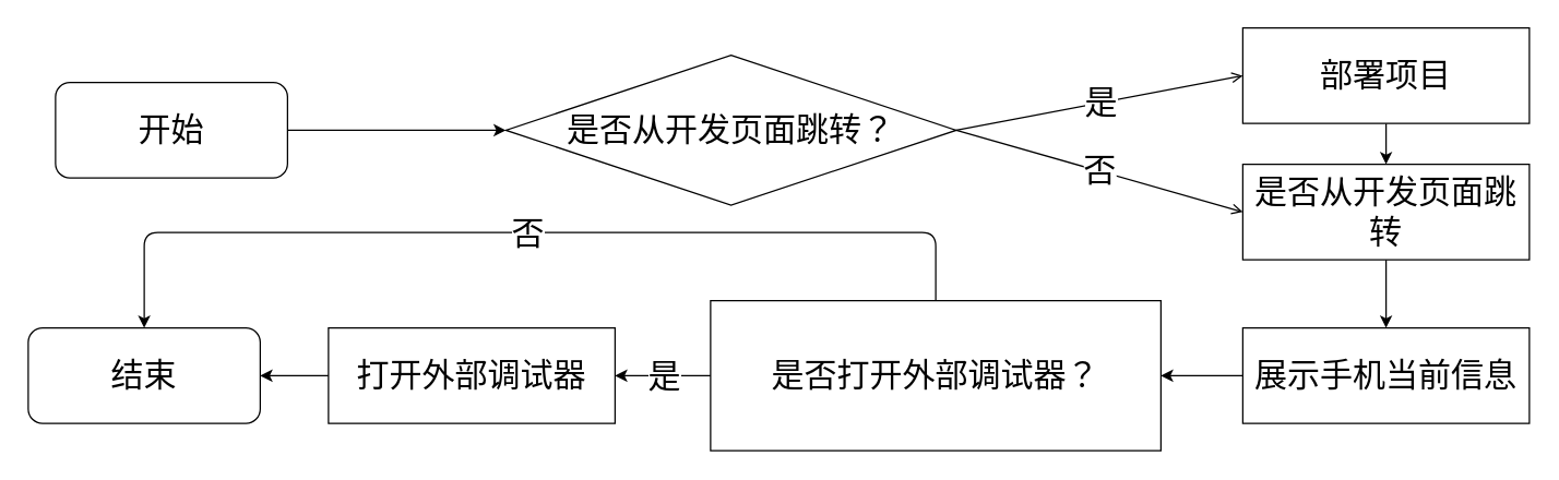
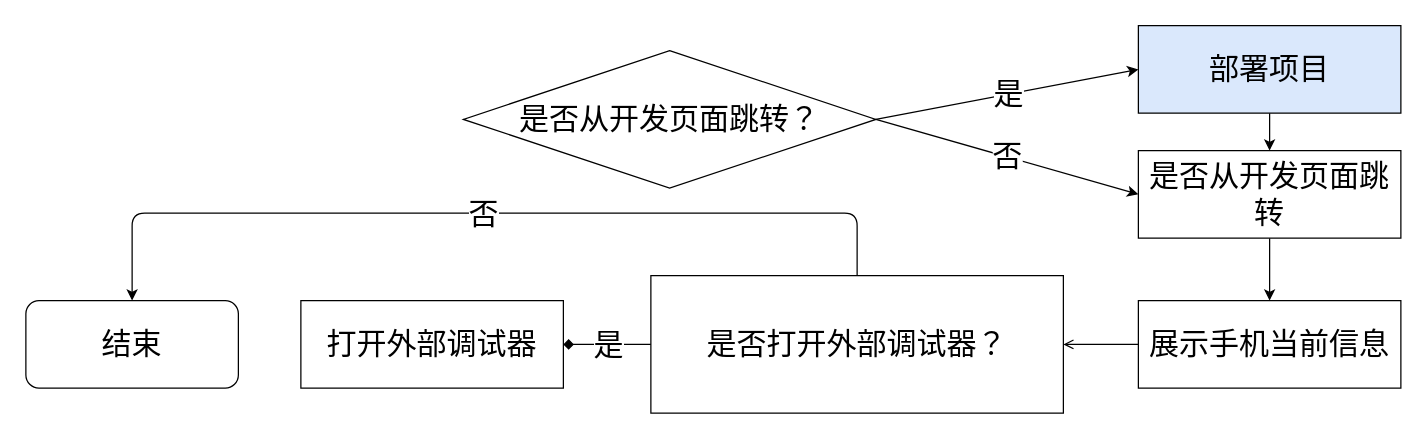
  <mxCell id="0" />
  <mxCell id="1" parent="0" />
- <mxCell id="2" style="edgeStyle=none;html=1;exitX=1;exitY=0.5;exitDx=0;exitDy=0;entryX=0;entryY=0.5;entryDx=0;entryDy=0;fontSize=24;" edge="1" parent="1" source="3" target="4"><mxGeometry relative="1" as="geometry" /></mxCell>
- <mxCell id="3" value="&lt;font style=&quot;font-size: 24px;&quot;&gt;开始&lt;/font&gt;" style="rounded=1;whiteSpace=wrap;html=1;" vertex="1" parent="1"><mxGeometry x="40" y="60" width="170" height="70" as="geometry" /></mxCell>
  <mxCell id="4" value="是否从开发页面跳转？" style="rhombus;whiteSpace=wrap;html=1;fontSize=24;" vertex="1" parent="1"><mxGeometry x="370" y="40" width="330" height="110" as="geometry" /></mxCell>
  <mxCell id="5" style="edgeStyle=none;html=1;exitX=0.5;exitY=1;exitDx=0;exitDy=0;entryX=0.5;entryY=0;entryDx=0;entryDy=0;fontSize=24;" edge="1" parent="1" source="6" target="8"><mxGeometry relative="1" as="geometry" /></mxCell>
- <mxCell id="6" value="部署项目" style="rounded=0;whiteSpace=wrap;html=1;fontSize=24;" vertex="1" parent="1"><mxGeometry x="910" y="20" width="210" height="70" as="geometry" /></mxCell>
+ <mxCell id="6" value="部署项目" style="rounded=0;whiteSpace=wrap;html=1;fontSize=24;fillColor=#dae8fc;" vertex="1" parent="1"><mxGeometry x="910" y="20" width="210" height="70" as="geometry" /></mxCell>
  <mxCell id="7" style="edgeStyle=none;html=1;exitX=0.5;exitY=1;exitDx=0;exitDy=0;entryX=0.5;entryY=0;entryDx=0;entryDy=0;fontSize=24;" edge="1" parent="1" source="8" target="14"><mxGeometry relative="1" as="geometry" /></mxCell>
  <mxCell id="8" value="是否从开发页面跳转" style="rounded=0;whiteSpace=wrap;html=1;fontSize=24;" vertex="1" parent="1"><mxGeometry x="910" y="120" width="210" height="70" as="geometry" /></mxCell>
- <mxCell id="9" value="s" style="endArrow=open;html=1;fontSize=24;exitX=1;exitY=0.5;exitDx=0;exitDy=0;entryX=0;entryY=0.5;entryDx=0;entryDy=0;" edge="1" parent="1" source="4" target="6"><mxGeometry relative="1" as="geometry"><mxPoint x="650" y="220" as="sourcePoint" /><mxPoint x="750" y="220" as="targetPoint" /></mxGeometry></mxCell>
+ <mxCell id="9" value="s" style="endArrow=classic;html=1;fontSize=24;exitX=1;exitY=0.5;exitDx=0;exitDy=0;entryX=0;entryY=0.5;entryDx=0;entryDy=0;" edge="1" parent="1" source="4" target="6"><mxGeometry relative="1" as="geometry"><mxPoint x="650" y="220" as="sourcePoint" /><mxPoint x="750" y="220" as="targetPoint" /></mxGeometry></mxCell>
  <mxCell id="10" value="是" style="edgeLabel;resizable=0;html=1;align=center;verticalAlign=middle;fontSize=24;" connectable="0" vertex="1" parent="9"><mxGeometry relative="1" as="geometry" /></mxCell>
- <mxCell id="11" value="" style="endArrow=open;html=1;fontSize=24;exitX=1;exitY=0.5;exitDx=0;exitDy=0;entryX=0;entryY=0.5;entryDx=0;entryDy=0;" edge="1" parent="1" source="4" target="8"><mxGeometry relative="1" as="geometry"><mxPoint x="605" y="120" as="sourcePoint" /><mxPoint x="705" y="260" as="targetPoint" /></mxGeometry></mxCell>
+ <mxCell id="11" value="" style="endArrow=classic;html=1;fontSize=24;exitX=1;exitY=0.5;exitDx=0;exitDy=0;entryX=0;entryY=0.5;entryDx=0;entryDy=0;" edge="1" parent="1" source="4" target="8"><mxGeometry relative="1" as="geometry"><mxPoint x="605" y="120" as="sourcePoint" /><mxPoint x="705" y="260" as="targetPoint" /></mxGeometry></mxCell>
  <mxCell id="12" value="否" style="edgeLabel;resizable=0;html=1;align=center;verticalAlign=middle;fontSize=24;" connectable="0" vertex="1" parent="11"><mxGeometry relative="1" as="geometry" /></mxCell>
- <mxCell id="13" style="edgeStyle=none;html=1;exitX=0;exitY=0.5;exitDx=0;exitDy=0;entryX=1;entryY=0.5;entryDx=0;entryDy=0;fontSize=24;" edge="1" parent="1" source="14" target="15"><mxGeometry relative="1" as="geometry" /></mxCell>
+ <mxCell id="13" style="edgeStyle=none;html=1;exitX=0;exitY=0.5;exitDx=0;exitDy=0;entryX=1;entryY=0.5;entryDx=0;entryDy=0;fontSize=24;endArrow=open;" edge="1" parent="1" source="14" target="15"><mxGeometry relative="1" as="geometry" /></mxCell>
  <mxCell id="14" value="展示手机当前信息" style="rounded=0;whiteSpace=wrap;html=1;fontSize=24;" vertex="1" parent="1"><mxGeometry x="910" y="240" width="210" height="70" as="geometry" /></mxCell>
  <mxCell id="15" value="是否打开外部调试器？" style="whiteSpace=wrap;html=1;fontSize=24;rounded=0;" vertex="1" parent="1"><mxGeometry x="520" y="220" width="330" height="110" as="geometry" /></mxCell>
- <mxCell id="16" style="edgeStyle=none;html=1;exitX=0;exitY=0.5;exitDx=0;exitDy=0;entryX=1;entryY=0.5;entryDx=0;entryDy=0;fontSize=24;" edge="1" parent="1" source="17" target="18"><mxGeometry relative="1" as="geometry" /></mxCell>
  <mxCell id="17" value="打开外部调试器" style="rounded=0;whiteSpace=wrap;html=1;fontSize=24;" vertex="1" parent="1"><mxGeometry x="240" y="240" width="210" height="70" as="geometry" /></mxCell>
  <mxCell id="18" value="&lt;font style=&quot;font-size: 24px;&quot;&gt;结束&lt;/font&gt;" style="rounded=1;whiteSpace=wrap;html=1;" vertex="1" parent="1"><mxGeometry x="20" y="240" width="170" height="70" as="geometry" /></mxCell>
- <mxCell id="19" value="s" style="endArrow=classic;html=1;fontSize=24;exitX=0;exitY=0.5;exitDx=0;exitDy=0;entryX=1;entryY=0.5;entryDx=0;entryDy=0;" edge="1" parent="1" source="15" target="17"><mxGeometry relative="1" as="geometry"><mxPoint x="430" y="450" as="sourcePoint" /><mxPoint x="530" y="450" as="targetPoint" /></mxGeometry></mxCell>
+ <mxCell id="19" value="s" style="endArrow=diamond;html=1;fontSize=24;exitX=0;exitY=0.5;exitDx=0;exitDy=0;entryX=1;entryY=0.5;entryDx=0;entryDy=0;" edge="1" parent="1" source="15" target="17"><mxGeometry relative="1" as="geometry"><mxPoint x="430" y="450" as="sourcePoint" /><mxPoint x="530" y="450" as="targetPoint" /></mxGeometry></mxCell>
  <mxCell id="20" value="是" style="edgeLabel;resizable=0;html=1;align=center;verticalAlign=middle;fontSize=24;" connectable="0" vertex="1" parent="19"><mxGeometry relative="1" as="geometry" /></mxCell>
  <mxCell id="21" value="" style="endArrow=classic;html=1;fontSize=24;exitX=0.5;exitY=0;exitDx=0;exitDy=0;entryX=0.5;entryY=0;entryDx=0;entryDy=0;" edge="1" parent="1" source="15" target="18"><mxGeometry relative="1" as="geometry"><mxPoint x="550" y="370" as="sourcePoint" /><mxPoint x="650" y="370" as="targetPoint" /><Array as="points"><mxPoint x="685" y="170" /><mxPoint x="105" y="170" /></Array></mxGeometry></mxCell>
  <mxCell id="22" value="否" style="edgeLabel;resizable=0;html=1;align=center;verticalAlign=middle;fontSize=24;" connectable="0" vertex="1" parent="21"><mxGeometry relative="1" as="geometry" /></mxCell>
